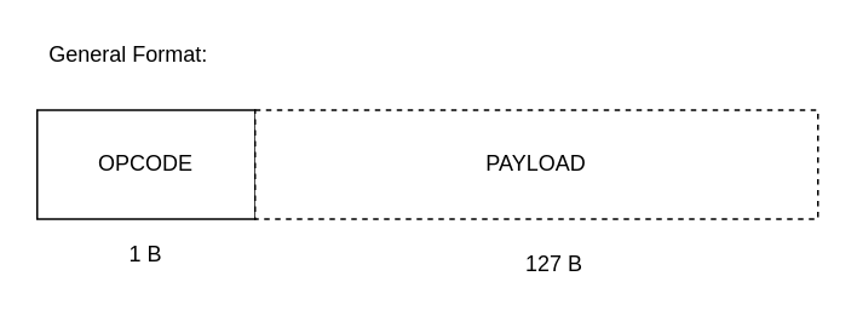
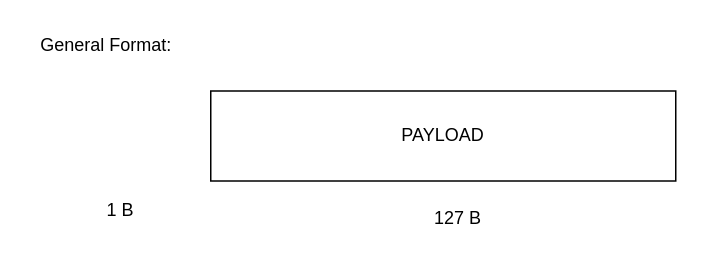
  <mxCell id="0" />
  <mxCell id="1" parent="0" />
- <mxCell id="2" value="OPCODE" style="rounded=0;whiteSpace=wrap;html=1;" vertex="1" parent="1"><mxGeometry x="20" y="60" width="120" height="60" as="geometry" /></mxCell>
- <mxCell id="3" value="PAYLOAD" style="rounded=0;whiteSpace=wrap;html=1;dashed=1;" vertex="1" parent="1"><mxGeometry x="140" y="60" width="310" height="60" as="geometry" /></mxCell>
+ <mxCell id="3" value="PAYLOAD" style="rounded=0;whiteSpace=wrap;html=1;" vertex="1" parent="1"><mxGeometry x="140" y="60" width="310" height="60" as="geometry" /></mxCell>
  <mxCell id="4" value="1 B" style="text;html=1;strokeColor=none;fillColor=none;align=center;verticalAlign=middle;whiteSpace=wrap;rounded=0;" vertex="1" parent="1"><mxGeometry x="60" y="130" width="40" height="20" as="geometry" /></mxCell>
  <mxCell id="5" value="127 B" style="text;html=1;strokeColor=none;fillColor=none;align=center;verticalAlign=middle;whiteSpace=wrap;rounded=0;" vertex="1" parent="1"><mxGeometry x="285" y="135" width="40" height="20" as="geometry" /></mxCell>
  <mxCell id="6" value="General Format:" style="text;html=1;align=center;verticalAlign=middle;resizable=0;points=[];autosize=1;" vertex="1" parent="1"><mxGeometry x="20" y="20" width="100" height="20" as="geometry" /></mxCell>
